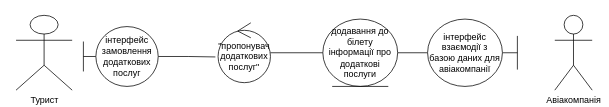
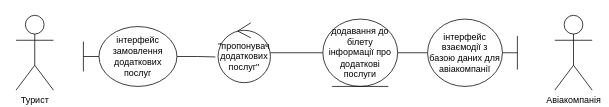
  <mxCell id="0" />
  <mxCell id="1" parent="0" />
- <mxCell id="2" value="Турист" style="shape=umlActor;verticalLabelPosition=bottom;verticalAlign=top;html=1;" vertex="1" parent="1"><mxGeometry x="20" y="20" width="75" height="100" as="geometry" /></mxCell>
+ <mxCell id="2" value="Турист" style="shape=umlActor;verticalLabelPosition=bottom;verticalAlign=top;html=1;" vertex="1" parent="1"><mxGeometry x="20" y="20" width="50" height="100" as="geometry" /></mxCell>
  <mxCell id="3" style="edgeStyle=orthogonalEdgeStyle;rounded=0;orthogonalLoop=1;jettySize=auto;html=1;entryX=-0.051;entryY=0.57;entryDx=0;entryDy=0;entryPerimeter=0;endArrow=none;endFill=0;" edge="1" parent="1" source="4" target="6"><mxGeometry relative="1" as="geometry" /></mxCell>
- <mxCell id="4" value="інтерфейс замовлення додаткових послуг" style="shape=umlBoundary;whiteSpace=wrap;html=1;" vertex="1" parent="1"><mxGeometry x="110" y="35" width="100" height="80" as="geometry" /></mxCell>
+ <mxCell id="4" value="інтерфейс замовлення додаткових послуг" style="shape=umlBoundary;whiteSpace=wrap;html=1;" vertex="1" parent="1"><mxGeometry x="110" y="35" width="125" height="80" as="geometry" /></mxCell>
  <mxCell id="5" style="edgeStyle=orthogonalEdgeStyle;rounded=0;orthogonalLoop=1;jettySize=auto;html=1;entryX=0;entryY=0.5;entryDx=0;entryDy=0;endArrow=none;endFill=0;" edge="1" parent="1" source="6" target="8"><mxGeometry relative="1" as="geometry"><mxPoint x="420" y="70" as="targetPoint" /></mxGeometry></mxCell>
  <mxCell id="6" value="&quot;пропонувач додаткових послуг&quot;" style="ellipse;shape=umlControl;whiteSpace=wrap;html=1;" vertex="1" parent="1"><mxGeometry x="290" y="30" width="70" height="80" as="geometry" /></mxCell>
  <mxCell id="7" style="edgeStyle=orthogonalEdgeStyle;rounded=0;orthogonalLoop=1;jettySize=auto;html=1;exitX=1;exitY=0.5;exitDx=0;exitDy=0;endArrow=none;endFill=0;" edge="1" parent="1" source="8" target="9"><mxGeometry relative="1" as="geometry" /></mxCell>
  <mxCell id="8" value="додавання до білету інформації про додаткові послуги" style="ellipse;shape=umlEntity;whiteSpace=wrap;html=1;" vertex="1" parent="1"><mxGeometry x="430" y="25" width="100" height="90" as="geometry" /></mxCell>
  <mxCell id="9" value="інтерфейс взаємодії з базою даних для авіакомпанії" style="shape=umlBoundary;whiteSpace=wrap;html=1;direction=west;" vertex="1" parent="1"><mxGeometry x="570" y="25" width="120" height="90" as="geometry" /></mxCell>
  <mxCell id="10" value="Авіакомпанія" style="shape=umlActor;verticalLabelPosition=bottom;verticalAlign=top;html=1;" vertex="1" parent="1"><mxGeometry x="740" y="20" width="50" height="100" as="geometry" /></mxCell>
